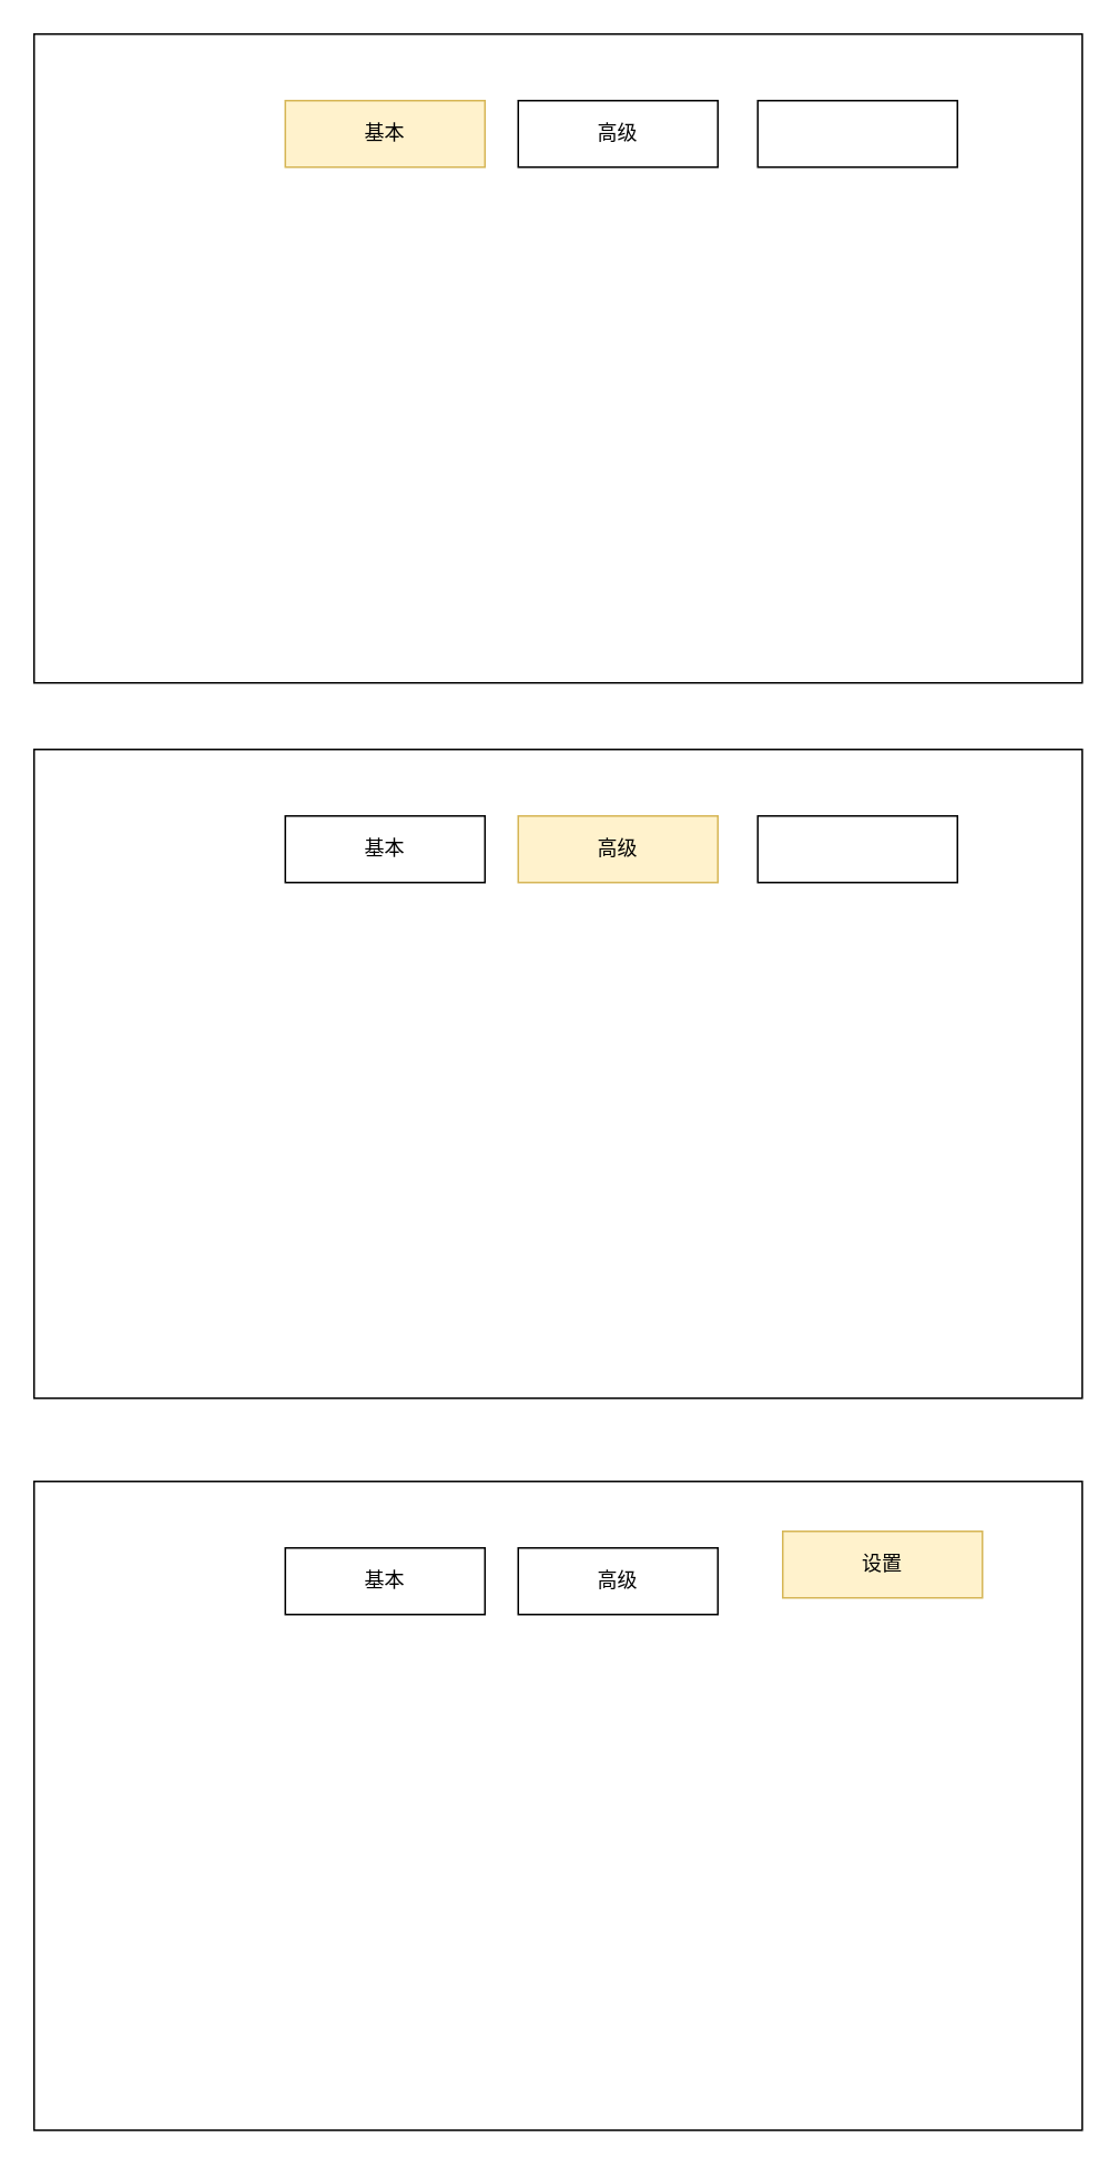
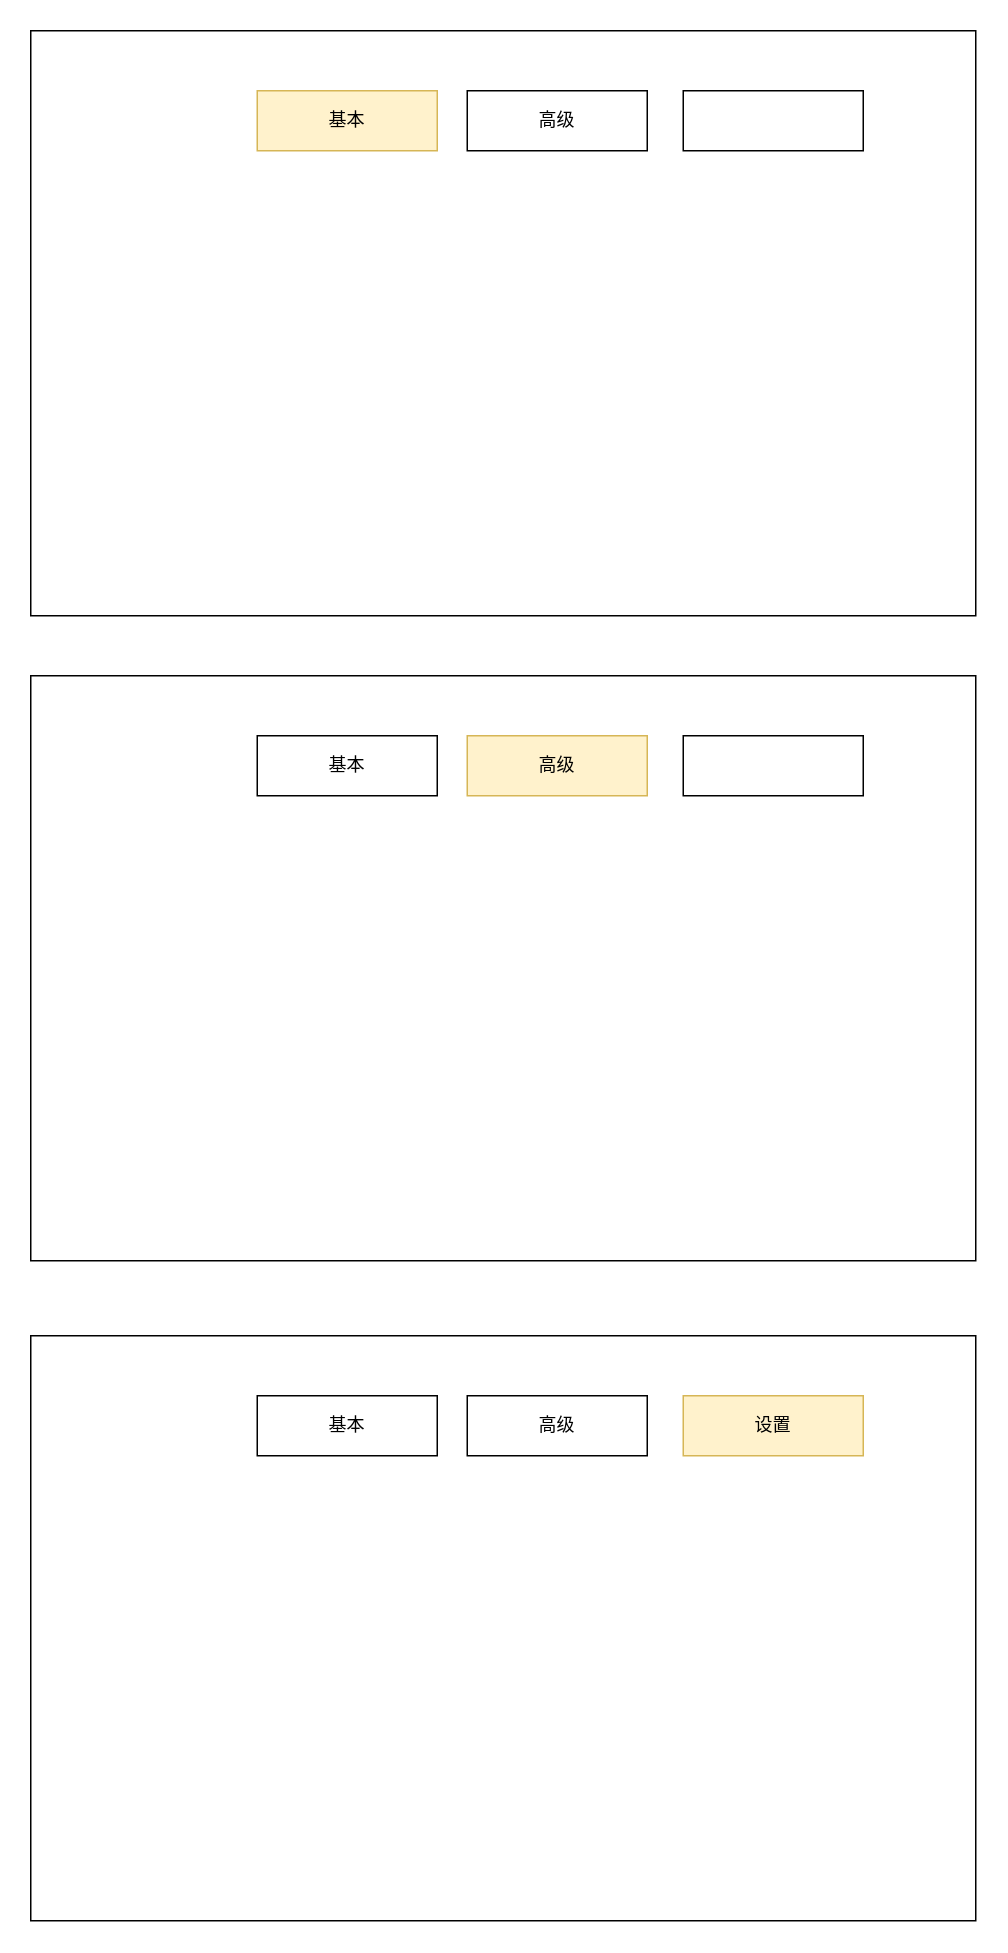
  <mxCell id="0" />
  <mxCell id="1" parent="0" />
  <mxCell id="2" value="" style="whiteSpace=wrap;html=1;imageAspect=1;imageWidth=24;imageHeight=24;fillOpacity=100;resizeHeight=0;resizeWidth=0;resizable=1;" vertex="1" parent="1"><mxGeometry x="20" y="20" width="630" height="390" as="geometry" /></mxCell>
  <mxCell id="3" value="基本" style="rounded=0;whiteSpace=wrap;html=1;fillColor=#fff2cc;strokeColor=#d6b656;" vertex="1" parent="1"><mxGeometry x="171" y="60" width="120" height="40" as="geometry" /></mxCell>
  <mxCell id="4" value="高级" style="rounded=0;whiteSpace=wrap;html=1;" vertex="1" parent="1"><mxGeometry x="311" y="60" width="120" height="40" as="geometry" /></mxCell>
  <mxCell id="5" value="" style="rounded=0;whiteSpace=wrap;html=1;" vertex="1" parent="1"><mxGeometry x="455" y="60" width="120" height="40" as="geometry" /></mxCell>
  <mxCell id="6" value="" style="whiteSpace=wrap;html=1;imageAspect=1;imageWidth=24;imageHeight=24;fillOpacity=100;resizeHeight=0;resizeWidth=0;resizable=1;" vertex="1" parent="1"><mxGeometry x="20" y="450" width="630" height="390" as="geometry" /></mxCell>
  <mxCell id="7" value="基本" style="rounded=0;whiteSpace=wrap;html=1;" vertex="1" parent="1"><mxGeometry x="171" y="490" width="120" height="40" as="geometry" /></mxCell>
  <mxCell id="8" value="高级" style="rounded=0;whiteSpace=wrap;html=1;fillColor=#fff2cc;strokeColor=#d6b656;" vertex="1" parent="1"><mxGeometry x="311" y="490" width="120" height="40" as="geometry" /></mxCell>
  <mxCell id="9" value="" style="rounded=0;whiteSpace=wrap;html=1;" vertex="1" parent="1"><mxGeometry x="455" y="490" width="120" height="40" as="geometry" /></mxCell>
  <mxCell id="10" value="" style="whiteSpace=wrap;html=1;imageAspect=1;imageWidth=24;imageHeight=24;fillOpacity=100;resizeHeight=0;resizeWidth=0;resizable=1;" vertex="1" parent="1"><mxGeometry x="20" y="890" width="630" height="390" as="geometry" /></mxCell>
  <mxCell id="11" value="基本" style="rounded=0;whiteSpace=wrap;html=1;" vertex="1" parent="1"><mxGeometry x="171" y="930" width="120" height="40" as="geometry" /></mxCell>
  <mxCell id="12" value="高级" style="rounded=0;whiteSpace=wrap;html=1;" vertex="1" parent="1"><mxGeometry x="311" y="930" width="120" height="40" as="geometry" /></mxCell>
- <mxCell id="13" value="设置" style="rounded=0;whiteSpace=wrap;html=1;fillColor=#fff2cc;strokeColor=#d6b656;" vertex="1" parent="1"><mxGeometry x="470" y="920" width="120" height="40" as="geometry" /></mxCell>
+ <mxCell id="13" value="设置" style="rounded=0;whiteSpace=wrap;html=1;fillColor=#fff2cc;strokeColor=#d6b656;" vertex="1" parent="1"><mxGeometry x="455" y="930" width="120" height="40" as="geometry" /></mxCell>
